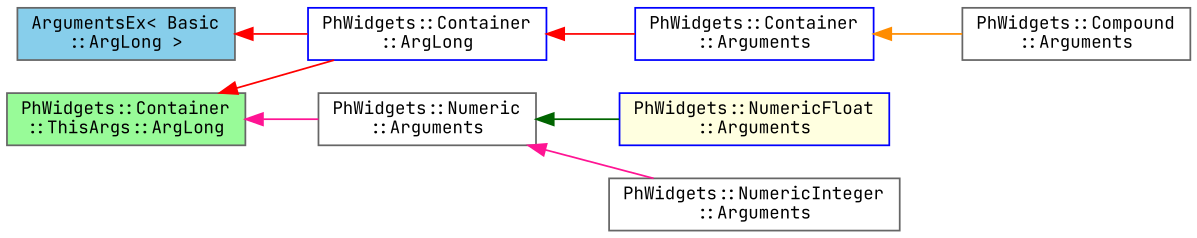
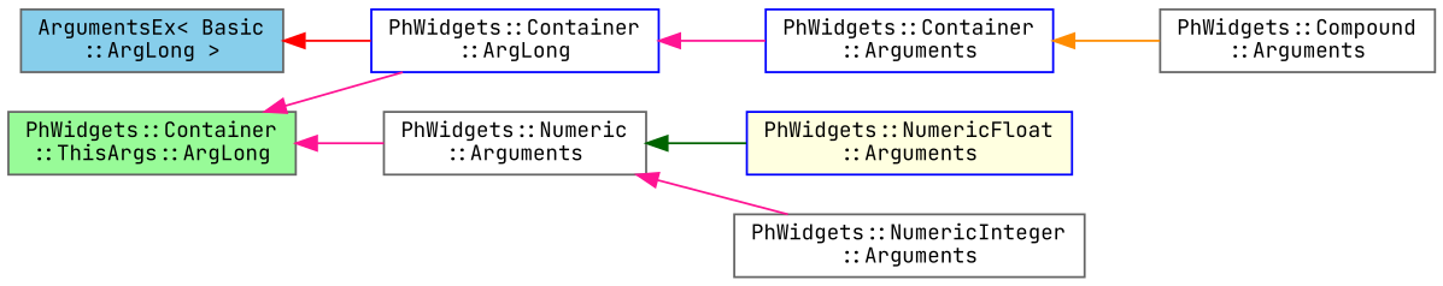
  digraph {
    fontname="JetBrains Mono"
    rankdir=LR
    node [color=gray40 fillcolor=white fontname="JetBrains Mono" fontsize=10 shape=record style=filled]
    edge [color=deeppink dir=back fontname="JetBrains Mono" fontsize=10 labelfontname=Helvetica labelfontsize=10 style=solid]
    n1 [color=blue fontcolor=black height=0.2 label="PhWidgets::Container\l::ArgLong" width=0.4]
    n2 [color=blue height=0.2 label="PhWidgets::Container\l::Arguments" width=0.4]
    n3 [height=0.2 label="PhWidgets::Compound\l::Arguments" width=0.4]
    n4 [fillcolor=skyblue height=0.2 label="ArgumentsEx\< Basic\l::ArgLong \>" width=0.4]
    n5 [fillcolor=palegreen height=0.2 label="PhWidgets::Container\l::ThisArgs::ArgLong" width=0.4]
    n6 [height=0.2 label="PhWidgets::Numeric\l::Arguments" width=0.4]
    n7 [color=blue fillcolor=lightyellow height=0.2 label="PhWidgets::NumericFloat\l::Arguments" width=0.4]
    n8 [height=0.2 label="PhWidgets::NumericInteger\l::Arguments" width=0.4]
-   n1 -> n2 [color=red]
+   n1 -> n2
    n2 -> n3 [color=darkorange]
    n4 -> n1 [color=red]
-   n5 -> n1 [color=red]
+   n5 -> n1
    n5 -> n6
    n6 -> n7 [color=darkgreen]
    n6 -> n8
  }
